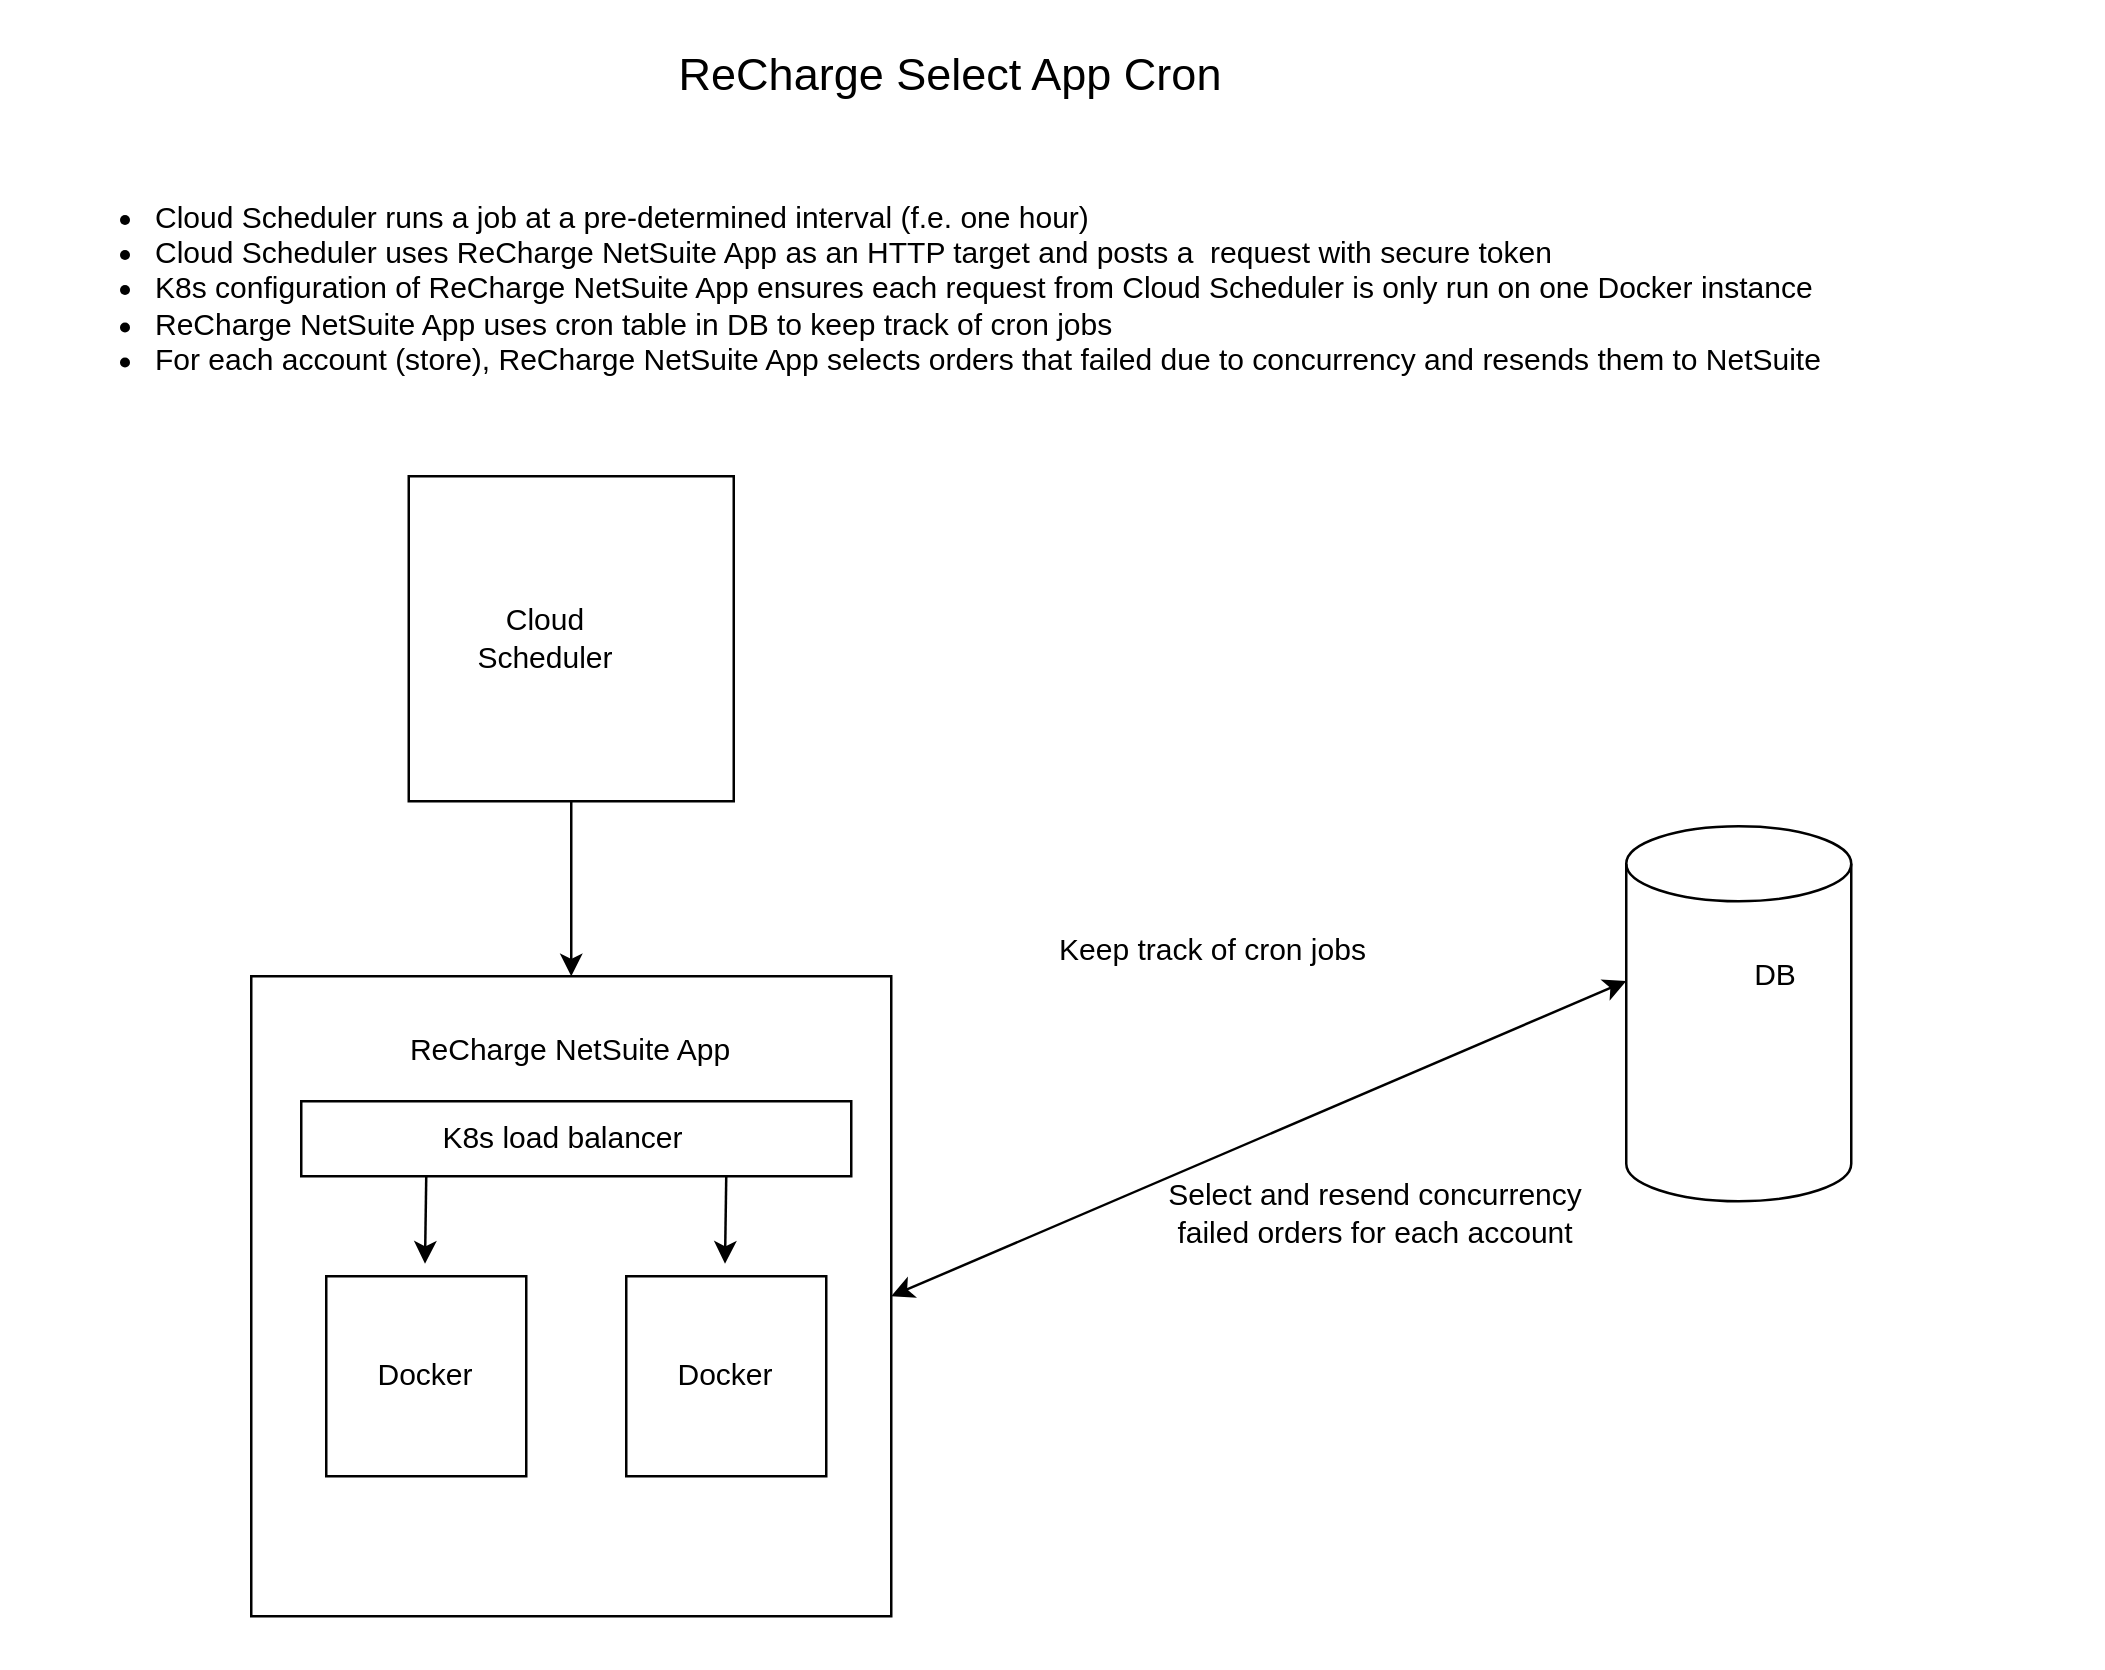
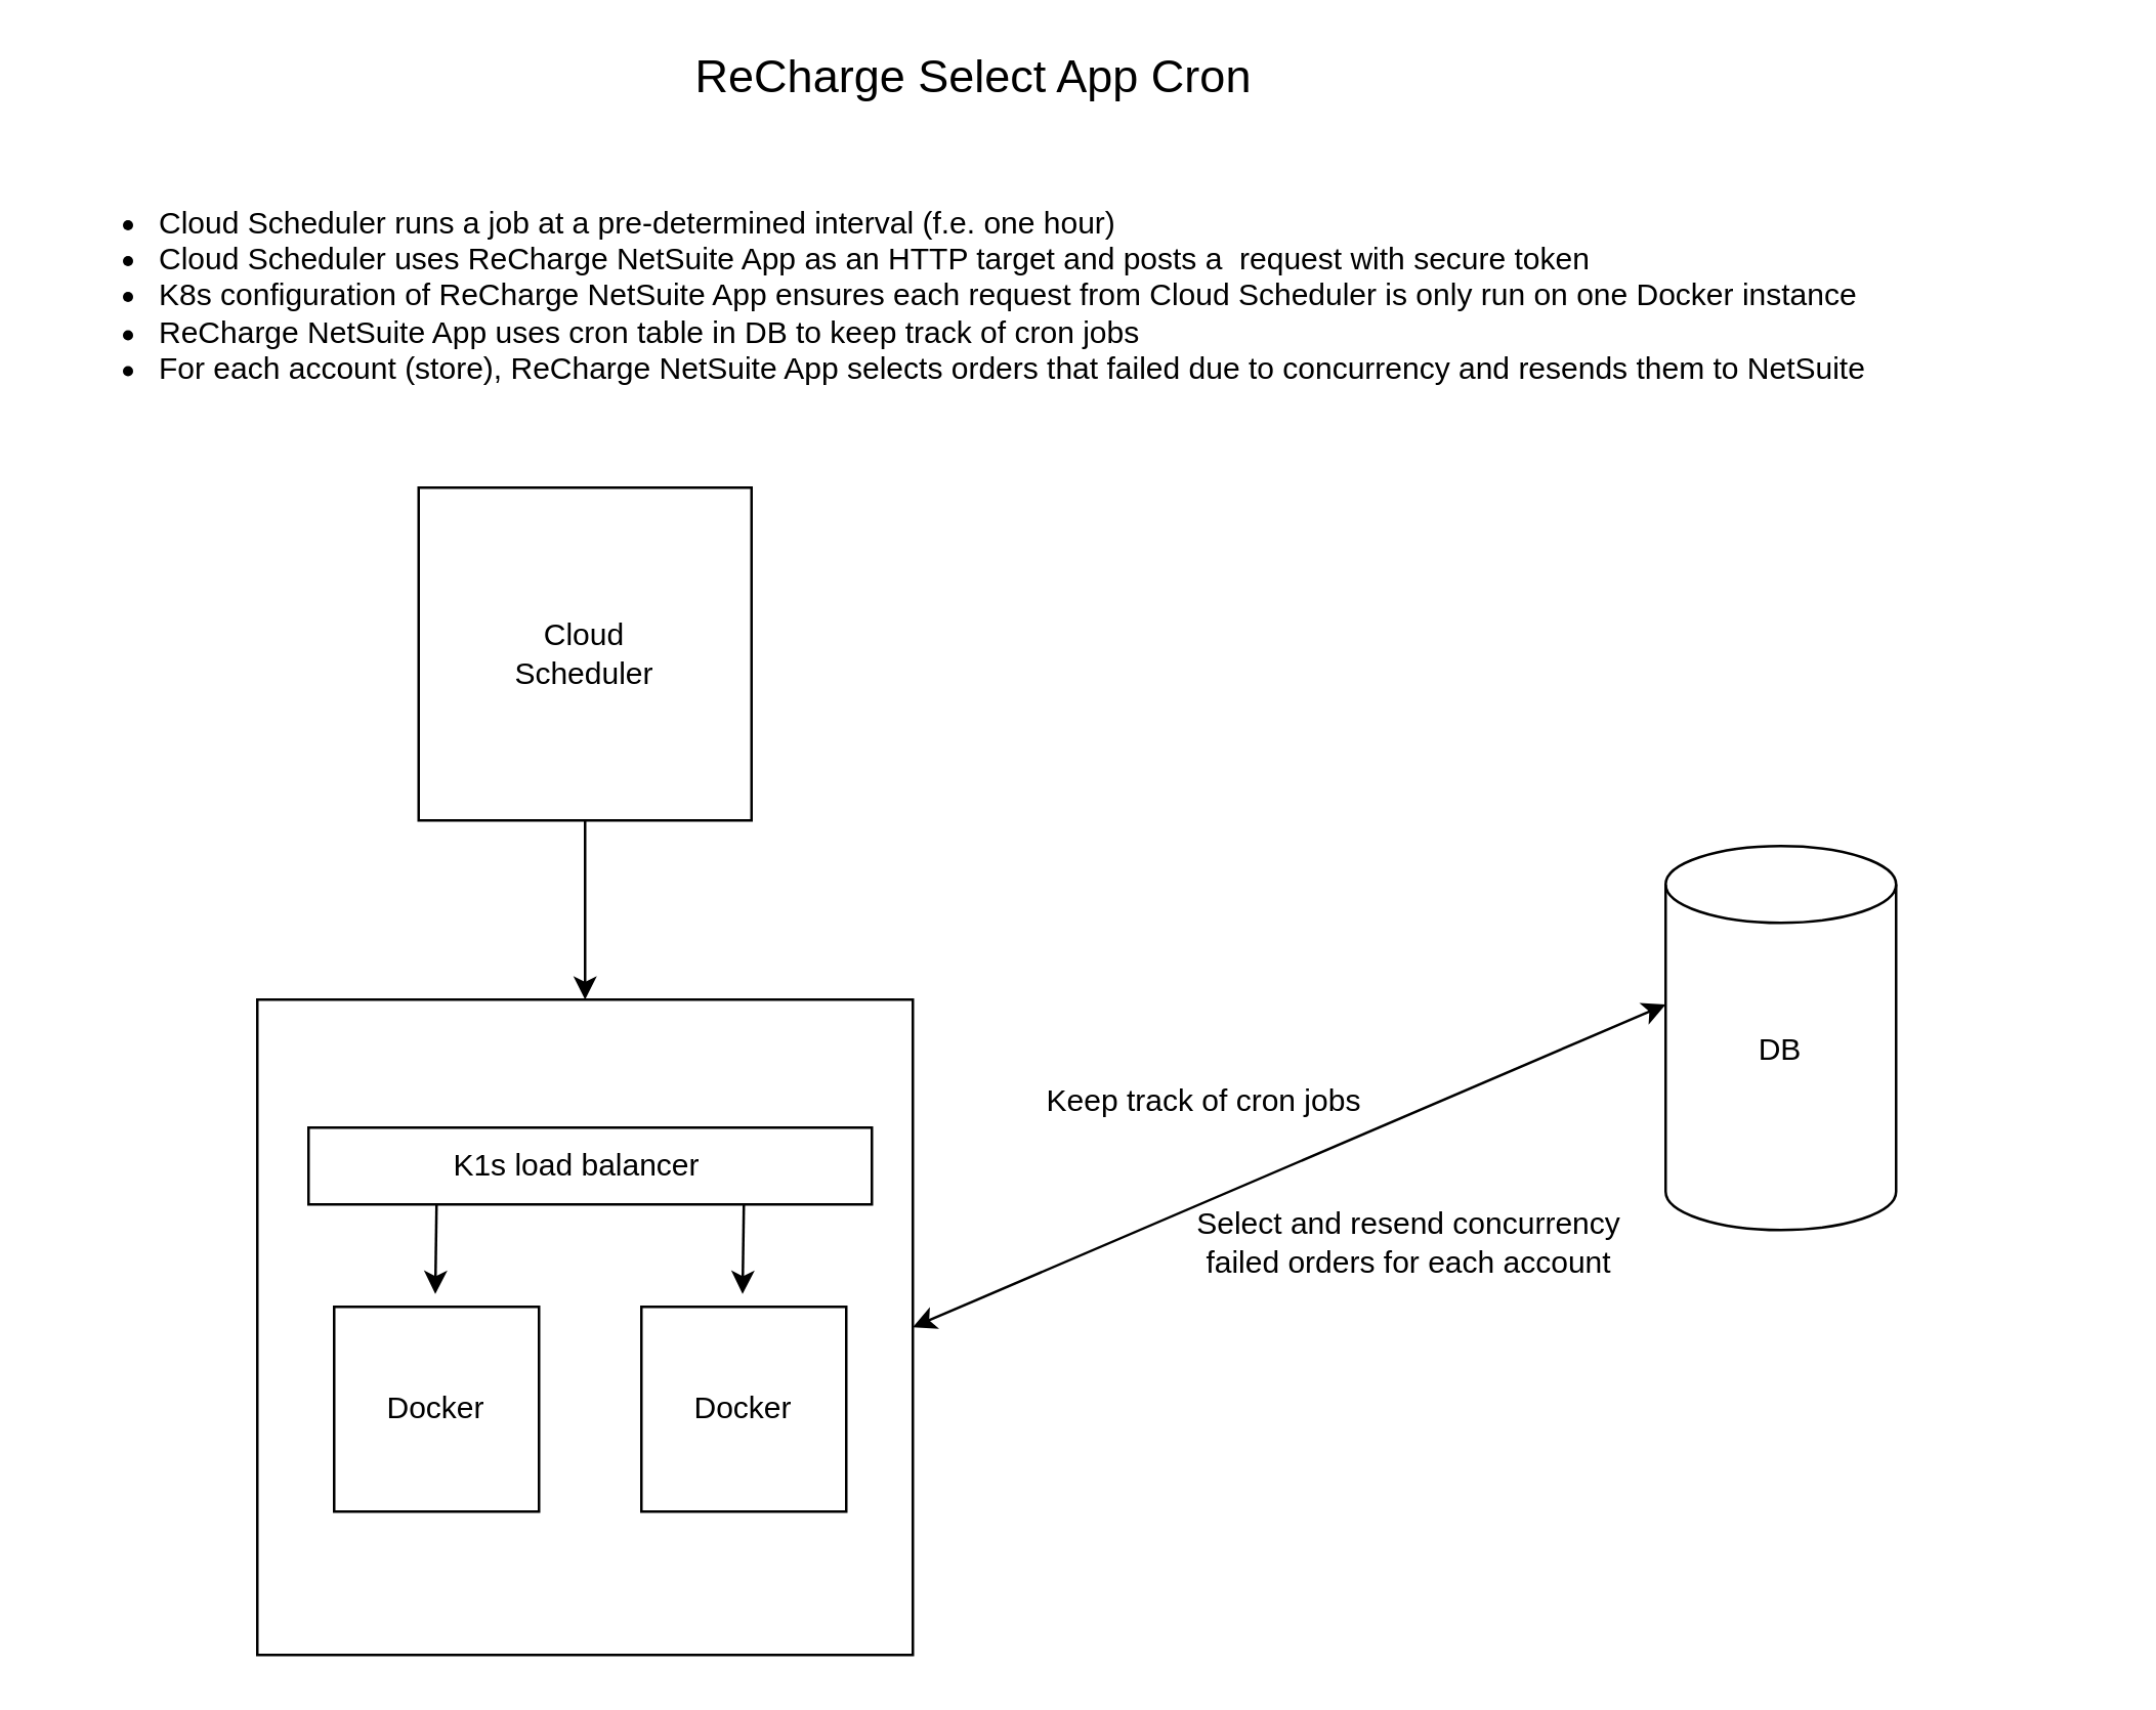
  <mxCell id="0" />
  <mxCell id="1" parent="0" />
  <mxCell id="2" value="" style="whiteSpace=wrap;html=1;aspect=fixed;" vertex="1" parent="1"><mxGeometry x="163" y="190" width="130" height="130" as="geometry" /></mxCell>
  <mxCell id="3" value="&lt;span style=&quot;font-size: 18px&quot;&gt;ReCharge Select App Cron&lt;/span&gt;" style="text;html=1;strokeColor=none;fillColor=none;align=center;verticalAlign=middle;whiteSpace=wrap;rounded=0;" vertex="1" parent="1"><mxGeometry x="180" y="20" width="400" height="20" as="geometry" /></mxCell>
- <mxCell id="4" value="Cloud Scheduler" style="text;html=1;strokeColor=none;fillColor=none;align=center;verticalAlign=middle;whiteSpace=wrap;rounded=0;" vertex="1" parent="1"><mxGeometry x="183" y="235" width="70" height="40" as="geometry" /></mxCell>
+ <mxCell id="4" value="Cloud Scheduler" style="text;html=1;strokeColor=none;fillColor=none;align=center;verticalAlign=middle;whiteSpace=wrap;rounded=0;" vertex="1" parent="1"><mxGeometry x="193" y="235" width="70" height="40" as="geometry" /></mxCell>
  <mxCell id="5" value="" style="whiteSpace=wrap;html=1;aspect=fixed;" vertex="1" parent="1"><mxGeometry x="100" y="390" width="256" height="256" as="geometry" /></mxCell>
- <mxCell id="6" value="ReCharge NetSuite App" style="text;html=1;strokeColor=none;fillColor=none;align=center;verticalAlign=middle;whiteSpace=wrap;rounded=0;" vertex="1" parent="1"><mxGeometry x="153" y="400" width="150" height="40" as="geometry" /></mxCell>
  <mxCell id="7" value="" style="endArrow=classic;html=1;exitX=0.5;exitY=1;exitDx=0;exitDy=0;entryX=0.5;entryY=0;entryDx=0;entryDy=0;" edge="1" parent="1" source="2" target="5"><mxGeometry width="50" height="50" relative="1" as="geometry"><mxPoint x="400" y="380" as="sourcePoint" /><mxPoint x="450" y="330" as="targetPoint" /></mxGeometry></mxCell>
  <mxCell id="8" value="" style="rounded=0;whiteSpace=wrap;html=1;" vertex="1" parent="1"><mxGeometry x="120" y="440" width="220" height="30" as="geometry" /></mxCell>
- <mxCell id="9" value="K8s load balancer" style="text;html=1;strokeColor=none;fillColor=none;align=center;verticalAlign=middle;whiteSpace=wrap;rounded=0;" vertex="1" parent="1"><mxGeometry x="160" y="445" width="130" height="20" as="geometry" /></mxCell>
+ <mxCell id="9" value="K1s load balancer" style="text;html=1;strokeColor=none;fillColor=none;align=center;verticalAlign=middle;whiteSpace=wrap;rounded=0;" vertex="1" parent="1"><mxGeometry x="160" y="445" width="130" height="20" as="geometry" /></mxCell>
  <mxCell id="10" value="" style="whiteSpace=wrap;html=1;aspect=fixed;" vertex="1" parent="1"><mxGeometry x="130" y="510" width="80" height="80" as="geometry" /></mxCell>
  <mxCell id="11" value="" style="whiteSpace=wrap;html=1;aspect=fixed;" vertex="1" parent="1"><mxGeometry x="250" y="510" width="80" height="80" as="geometry" /></mxCell>
  <mxCell id="12" value="Docker" style="text;html=1;strokeColor=none;fillColor=none;align=center;verticalAlign=middle;whiteSpace=wrap;rounded=0;" vertex="1" parent="1"><mxGeometry x="150" y="540" width="40" height="20" as="geometry" /></mxCell>
  <mxCell id="13" value="Docker" style="text;html=1;strokeColor=none;fillColor=none;align=center;verticalAlign=middle;whiteSpace=wrap;rounded=0;" vertex="1" parent="1"><mxGeometry x="270" y="540" width="40" height="20" as="geometry" /></mxCell>
  <mxCell id="14" value="" style="endArrow=classic;html=1;" edge="1" parent="1"><mxGeometry width="50" height="50" relative="1" as="geometry"><mxPoint x="170" y="470" as="sourcePoint" /><mxPoint x="169.5" y="505" as="targetPoint" /></mxGeometry></mxCell>
  <mxCell id="15" value="" style="endArrow=classic;html=1;" edge="1" parent="1"><mxGeometry width="50" height="50" relative="1" as="geometry"><mxPoint x="290" y="470" as="sourcePoint" /><mxPoint x="289.5" y="505" as="targetPoint" /></mxGeometry></mxCell>
  <mxCell id="16" value="" style="shape=cylinder3;whiteSpace=wrap;html=1;boundedLbl=1;backgroundOutline=1;size=15;" vertex="1" parent="1"><mxGeometry x="650" y="330" width="90" height="150" as="geometry" /></mxCell>
- <mxCell id="17" value="DB" style="text;html=1;strokeColor=none;fillColor=none;align=center;verticalAlign=middle;whiteSpace=wrap;rounded=0;" vertex="1" parent="1"><mxGeometry x="690" y="380" width="40" height="20" as="geometry" /></mxCell>
+ <mxCell id="17" value="DB" style="text;html=1;strokeColor=none;fillColor=none;align=center;verticalAlign=middle;whiteSpace=wrap;rounded=0;" vertex="1" parent="1"><mxGeometry x="675" y="400" width="40" height="20" as="geometry" /></mxCell>
  <mxCell id="18" value="" style="endArrow=classic;startArrow=classic;html=1;entryX=0;entryY=0.413;entryDx=0;entryDy=0;entryPerimeter=0;exitX=1;exitY=0.5;exitDx=0;exitDy=0;" edge="1" parent="1" source="5" target="16"><mxGeometry width="50" height="50" relative="1" as="geometry"><mxPoint x="420" y="510" as="sourcePoint" /><mxPoint x="470" y="460" as="targetPoint" /></mxGeometry></mxCell>
  <mxCell id="19" value="&lt;ul&gt;&lt;li&gt;Cloud Scheduler runs a job at a pre-determined interval (f.e. one hour)&lt;/li&gt;&lt;li&gt;Cloud Scheduler uses ReCharge NetSuite App as an HTTP target and posts a&amp;nbsp; request with secure token&lt;/li&gt;&lt;li&gt;K8s configuration of ReCharge NetSuite App ensures each request from Cloud Scheduler is only run on one Docker instance&lt;/li&gt;&lt;li&gt;ReCharge NetSuite App uses cron table in DB to keep track of cron jobs&lt;/li&gt;&lt;li&gt;For each account (store), ReCharge NetSuite App selects orders that failed due to concurrency and resends them to NetSuite&lt;/li&gt;&lt;/ul&gt;" style="text;html=1;strokeColor=none;fillColor=none;align=left;verticalAlign=middle;whiteSpace=wrap;rounded=0;" vertex="1" parent="1"><mxGeometry x="20" y="60" width="800" height="110" as="geometry" /></mxCell>
- <mxCell id="20" value="Keep track of cron jobs" style="text;html=1;strokeColor=none;fillColor=none;align=center;verticalAlign=middle;whiteSpace=wrap;rounded=0;" vertex="1" parent="1"><mxGeometry x="415" y="370" width="140" height="20" as="geometry" /></mxCell>
+ <mxCell id="20" value="Keep track of cron jobs" style="text;html=1;strokeColor=none;fillColor=none;align=center;verticalAlign=middle;whiteSpace=wrap;rounded=0;" vertex="1" parent="1"><mxGeometry x="400" y="420" width="140" height="20" as="geometry" /></mxCell>
  <mxCell id="21" value="Select and resend concurrency failed orders for each account" style="text;html=1;strokeColor=none;fillColor=none;align=center;verticalAlign=middle;whiteSpace=wrap;rounded=0;" vertex="1" parent="1"><mxGeometry x="460" y="475" width="180" height="20" as="geometry" /></mxCell>
